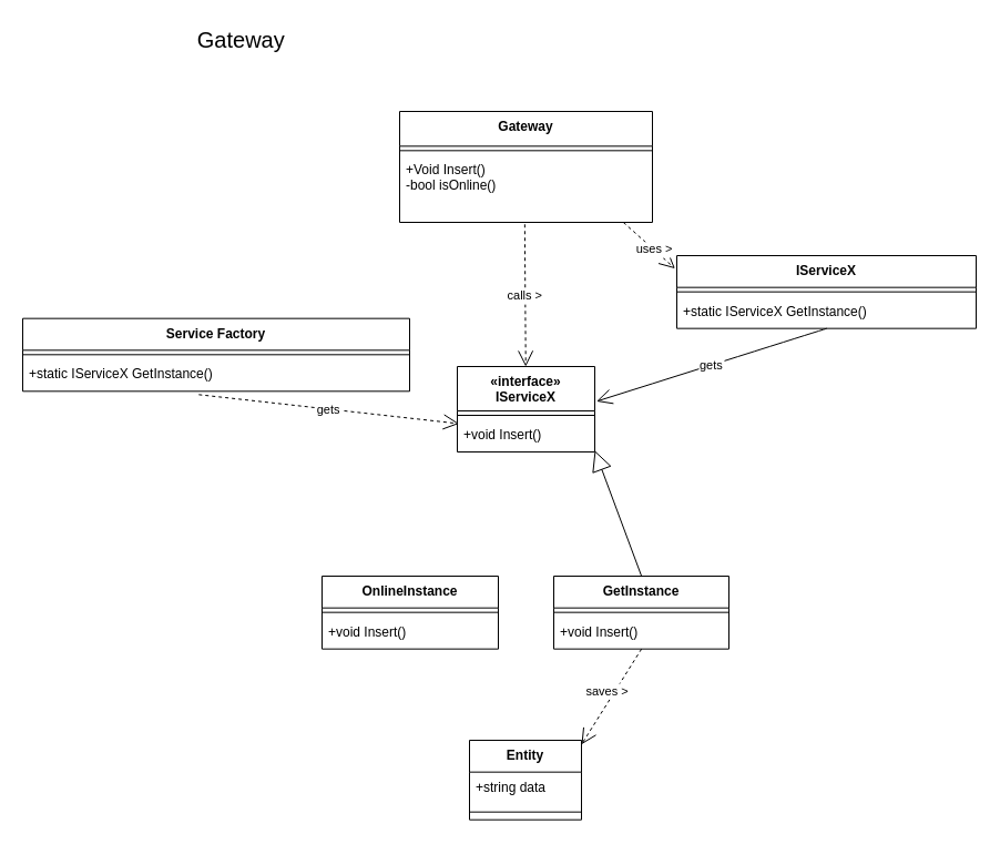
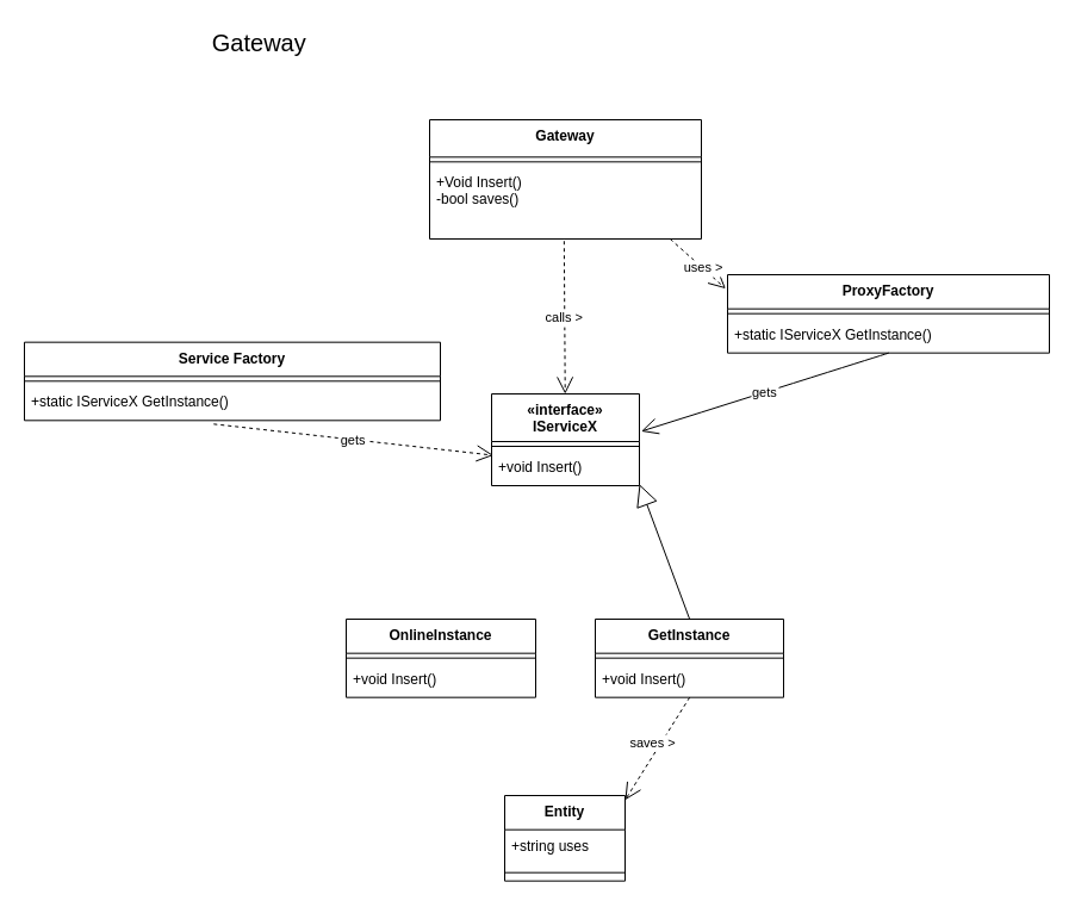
  <mxCell id="0" />
  <mxCell id="1" parent="0" />
  <mxCell id="2" value="Gateway" style="swimlane;fontStyle=1;align=center;verticalAlign=top;childLayout=stackLayout;horizontal=1;startSize=31.327;horizontalStack=0;resizeParent=1;resizeParentMax=0;resizeLast=0;collapsible=0;marginBottom=0;" parent="1" vertex="1"><mxGeometry x="360" y="100" width="228" height="99.997" as="geometry" /></mxCell>
  <mxCell id="3" style="line;strokeWidth=1;fillColor=none;align=left;verticalAlign=middle;spacingTop=-1;spacingLeft=3;spacingRight=3;rotatable=0;labelPosition=right;points=[];portConstraint=eastwest;strokeColor=inherit;" parent="2" vertex="1"><mxGeometry y="31.327" width="228" height="8" as="geometry" /></mxCell>
- <mxCell id="4" value="+Void Insert()&#10;-bool isOnline()" style="text;strokeColor=none;fillColor=none;align=left;verticalAlign=top;spacingLeft=4;spacingRight=4;overflow=hidden;rotatable=0;points=[[0,0.5],[1,0.5]];portConstraint=eastwest;" parent="2" vertex="1"><mxGeometry y="39.327" width="228" height="60.67" as="geometry" /></mxCell>
+ <mxCell id="4" value="+Void Insert()&#10;-bool saves()" style="text;strokeColor=none;fillColor=none;align=left;verticalAlign=top;spacingLeft=4;spacingRight=4;overflow=hidden;rotatable=0;points=[[0,0.5],[1,0.5]];portConstraint=eastwest;" parent="2" vertex="1"><mxGeometry y="39.327" width="228" height="60.67" as="geometry" /></mxCell>
  <mxCell id="5" value="«interface»&#10;IServiceX" style="swimlane;fontStyle=1;align=center;verticalAlign=top;childLayout=stackLayout;horizontal=1;startSize=40;horizontalStack=0;resizeParent=1;resizeParentMax=0;resizeLast=0;collapsible=0;marginBottom=0;" parent="1" vertex="1"><mxGeometry x="412" y="330" width="124" height="77" as="geometry" /></mxCell>
  <mxCell id="6" style="line;strokeWidth=1;fillColor=none;align=left;verticalAlign=middle;spacingTop=-1;spacingLeft=3;spacingRight=3;rotatable=0;labelPosition=right;points=[];portConstraint=eastwest;strokeColor=inherit;" parent="5" vertex="1"><mxGeometry y="40" width="124" height="8" as="geometry" /></mxCell>
  <mxCell id="7" value="+void Insert()" style="text;strokeColor=none;fillColor=none;align=left;verticalAlign=top;spacingLeft=4;spacingRight=4;overflow=hidden;rotatable=0;points=[[0,0.5],[1,0.5]];portConstraint=eastwest;" parent="5" vertex="1"><mxGeometry y="48" width="124" height="29" as="geometry" /></mxCell>
  <mxCell id="8" value="OnlineInstance" style="swimlane;fontStyle=1;align=center;verticalAlign=top;childLayout=stackLayout;horizontal=1;startSize=28.662;horizontalStack=0;resizeParent=1;resizeParentMax=0;resizeLast=0;collapsible=0;marginBottom=0;" parent="1" vertex="1"><mxGeometry x="290" y="519" width="159" height="65.662" as="geometry" /></mxCell>
  <mxCell id="9" style="line;strokeWidth=1;fillColor=none;align=left;verticalAlign=middle;spacingTop=-1;spacingLeft=3;spacingRight=3;rotatable=0;labelPosition=right;points=[];portConstraint=eastwest;strokeColor=inherit;" parent="8" vertex="1"><mxGeometry y="28.662" width="159" height="8" as="geometry" /></mxCell>
  <mxCell id="10" value="+void Insert()" style="text;strokeColor=none;fillColor=none;align=left;verticalAlign=top;spacingLeft=4;spacingRight=4;overflow=hidden;rotatable=0;points=[[0,0.5],[1,0.5]];portConstraint=eastwest;" parent="8" vertex="1"><mxGeometry y="36.662" width="159" height="29" as="geometry" /></mxCell>
  <mxCell id="11" value="GetInstance" style="swimlane;fontStyle=1;align=center;verticalAlign=top;childLayout=stackLayout;horizontal=1;startSize=28.662;horizontalStack=0;resizeParent=1;resizeParentMax=0;resizeLast=0;collapsible=0;marginBottom=0;" parent="1" vertex="1"><mxGeometry x="499" y="519" width="158" height="65.662" as="geometry" /></mxCell>
  <mxCell id="12" style="line;strokeWidth=1;fillColor=none;align=left;verticalAlign=middle;spacingTop=-1;spacingLeft=3;spacingRight=3;rotatable=0;labelPosition=right;points=[];portConstraint=eastwest;strokeColor=inherit;" parent="11" vertex="1"><mxGeometry y="28.662" width="158" height="8" as="geometry" /></mxCell>
  <mxCell id="13" value="+void Insert()" style="text;strokeColor=none;fillColor=none;align=left;verticalAlign=top;spacingLeft=4;spacingRight=4;overflow=hidden;rotatable=0;points=[[0,0.5],[1,0.5]];portConstraint=eastwest;" parent="11" vertex="1"><mxGeometry y="36.662" width="158" height="29" as="geometry" /></mxCell>
  <mxCell id="14" value="Entity" style="swimlane;fontStyle=1;align=center;verticalAlign=top;childLayout=stackLayout;horizontal=1;startSize=28.662;horizontalStack=0;resizeParent=1;resizeParentMax=0;resizeLast=0;collapsible=0;marginBottom=0;" parent="1" vertex="1"><mxGeometry x="423" y="667" width="101" height="71.662" as="geometry" /></mxCell>
- <mxCell id="15" value="+string data" style="text;strokeColor=none;fillColor=none;align=left;verticalAlign=top;spacingLeft=4;spacingRight=4;overflow=hidden;rotatable=0;points=[[0,0.5],[1,0.5]];portConstraint=eastwest;" parent="14" vertex="1"><mxGeometry y="28.662" width="101" height="29" as="geometry" /></mxCell>
+ <mxCell id="15" value="+string uses" style="text;strokeColor=none;fillColor=none;align=left;verticalAlign=top;spacingLeft=4;spacingRight=4;overflow=hidden;rotatable=0;points=[[0,0.5],[1,0.5]];portConstraint=eastwest;" parent="14" vertex="1"><mxGeometry y="28.662" width="101" height="29" as="geometry" /></mxCell>
  <mxCell id="16" style="line;strokeWidth=1;fillColor=none;align=left;verticalAlign=middle;spacingTop=-1;spacingLeft=3;spacingRight=3;rotatable=0;labelPosition=right;points=[];portConstraint=eastwest;strokeColor=inherit;" parent="14" vertex="1"><mxGeometry y="57.662" width="101" height="14" as="geometry" /></mxCell>
- <mxCell id="17" value="IServiceX" style="swimlane;fontStyle=1;align=center;verticalAlign=top;childLayout=stackLayout;horizontal=1;startSize=28.662;horizontalStack=0;resizeParent=1;resizeParentMax=0;resizeLast=0;collapsible=0;marginBottom=0;" parent="1" vertex="1"><mxGeometry x="610" y="230" width="270" height="65.662" as="geometry" /></mxCell>
+ <mxCell id="17" value="ProxyFactory" style="swimlane;fontStyle=1;align=center;verticalAlign=top;childLayout=stackLayout;horizontal=1;startSize=28.662;horizontalStack=0;resizeParent=1;resizeParentMax=0;resizeLast=0;collapsible=0;marginBottom=0;" parent="1" vertex="1"><mxGeometry x="610" y="230" width="270" height="65.662" as="geometry" /></mxCell>
  <mxCell id="18" style="line;strokeWidth=1;fillColor=none;align=left;verticalAlign=middle;spacingTop=-1;spacingLeft=3;spacingRight=3;rotatable=0;labelPosition=right;points=[];portConstraint=eastwest;strokeColor=inherit;" parent="17" vertex="1"><mxGeometry y="28.662" width="270" height="8" as="geometry" /></mxCell>
  <mxCell id="19" value="+static IServiceX GetInstance()" style="text;strokeColor=none;fillColor=none;align=left;verticalAlign=top;spacingLeft=4;spacingRight=4;overflow=hidden;rotatable=0;points=[[0,0.5],[1,0.5]];portConstraint=eastwest;" parent="17" vertex="1"><mxGeometry y="36.662" width="270" height="29" as="geometry" /></mxCell>
  <mxCell id="20" value="calls &gt;" style="dashed=1;startArrow=none;endArrow=open;endSize=12;exitX=0.495;exitY=1.029;rounded=0;exitDx=0;exitDy=0;exitPerimeter=0;" parent="1" source="4" target="5" edge="1"><mxGeometry x="-0.0" relative="1" as="geometry"><Array as="points" /><mxPoint x="418.454" y="172.327" as="sourcePoint" /><mxPoint x="429" y="390.843" as="targetPoint" /><mxPoint as="offset" /></mxGeometry></mxCell>
  <mxCell id="21" value="" style="startArrow=block;startSize=16;startFill=0;endArrow=none;exitX=0.999;exitY=0.983;entryX=0.501;entryY=-0.001;rounded=0;" parent="1" source="5" target="11" edge="1"><mxGeometry relative="1" as="geometry"><Array as="points" /></mxGeometry></mxCell>
  <mxCell id="22" value="saves &gt;" style="dashed=1;startArrow=none;endArrow=open;endSize=12;exitX=0.501;exitY=0.995;entryX=1.004;entryY=0.049;rounded=0;" parent="1" source="11" target="14" edge="1"><mxGeometry x="-0.059" y="-6" relative="1" as="geometry"><Array as="points" /><mxPoint as="offset" /></mxGeometry></mxCell>
  <mxCell id="23" value="uses &gt;" style="dashed=1;startArrow=none;endArrow=open;endSize=12;exitX=0.885;exitY=1.0;entryX=-0.006;entryY=0.177;rounded=0;entryDx=0;entryDy=0;entryPerimeter=0;" parent="1" source="2" target="17" edge="1"><mxGeometry x="0.188" y="1" relative="1" as="geometry"><Array as="points" /><mxPoint as="offset" /></mxGeometry></mxCell>
  <mxCell id="24" value="gets" style="curved=1;dashed=0;startArrow=none;endArrow=open;endSize=12;exitX=0.501;exitY=1.0;rounded=0;entryX=1.012;entryY=0.408;entryDx=0;entryDy=0;entryPerimeter=0;" parent="1" source="17" target="5" edge="1"><mxGeometry relative="1" as="geometry"><Array as="points" /></mxGeometry></mxCell>
  <mxCell id="25" value="Service Factory" style="swimlane;fontStyle=1;align=center;verticalAlign=top;childLayout=stackLayout;horizontal=1;startSize=28.662;horizontalStack=0;resizeParent=1;resizeParentMax=0;resizeLast=0;collapsible=0;marginBottom=0;" parent="1" vertex="1"><mxGeometry x="20" y="286.66" width="349" height="65.662" as="geometry" /></mxCell>
  <mxCell id="26" style="line;strokeWidth=1;fillColor=none;align=left;verticalAlign=middle;spacingTop=-1;spacingLeft=3;spacingRight=3;rotatable=0;labelPosition=right;points=[];portConstraint=eastwest;strokeColor=inherit;" parent="25" vertex="1"><mxGeometry y="28.662" width="349" height="8" as="geometry" /></mxCell>
  <mxCell id="27" value="+static IServiceX GetInstance()" style="text;strokeColor=none;fillColor=none;align=left;verticalAlign=top;spacingLeft=4;spacingRight=4;overflow=hidden;rotatable=0;points=[[0,0.5],[1,0.5]];portConstraint=eastwest;" parent="25" vertex="1"><mxGeometry y="36.662" width="349" height="29" as="geometry" /></mxCell>
  <mxCell id="28" value="gets" style="dashed=1;startArrow=none;endArrow=open;endSize=12;rounded=0;exitX=0.455;exitY=1.104;exitDx=0;exitDy=0;exitPerimeter=0;entryX=0.012;entryY=0.121;entryDx=0;entryDy=0;entryPerimeter=0;" parent="1" source="27" target="7" edge="1"><mxGeometry x="-0.001" relative="1" as="geometry"><Array as="points" /><mxPoint x="930" y="381" as="sourcePoint" /><mxPoint x="770" y="500" as="targetPoint" /><mxPoint as="offset" /></mxGeometry></mxCell>
  <mxCell id="29" value="Gateway&amp;nbsp;" style="text;html=1;strokeColor=none;fillColor=none;align=center;verticalAlign=middle;whiteSpace=wrap;rounded=0;fontSize=20;" parent="1" vertex="1"><mxGeometry x="190" y="20" width="60" height="30" as="geometry" /></mxCell>
